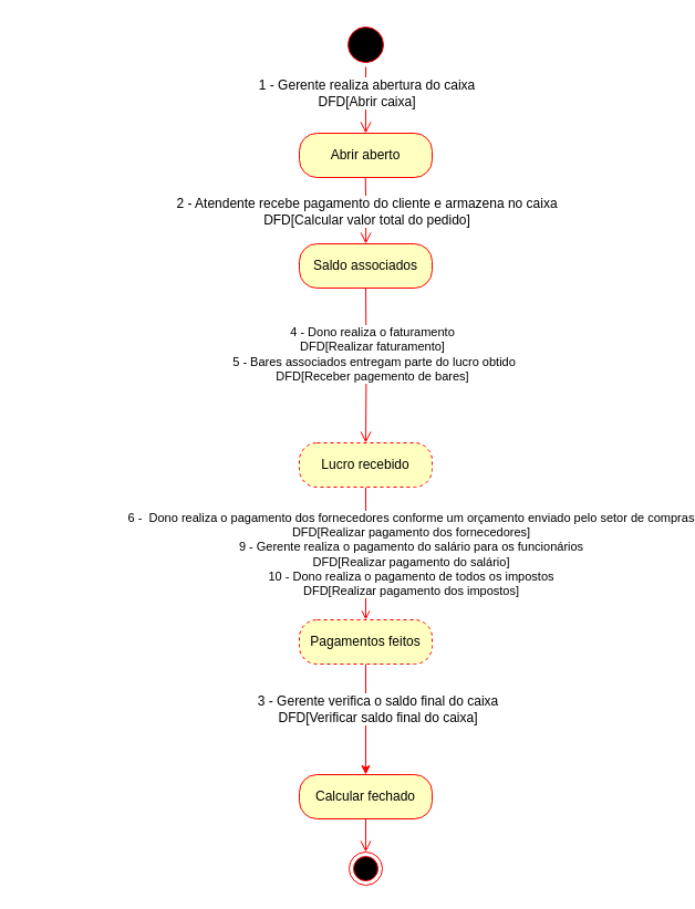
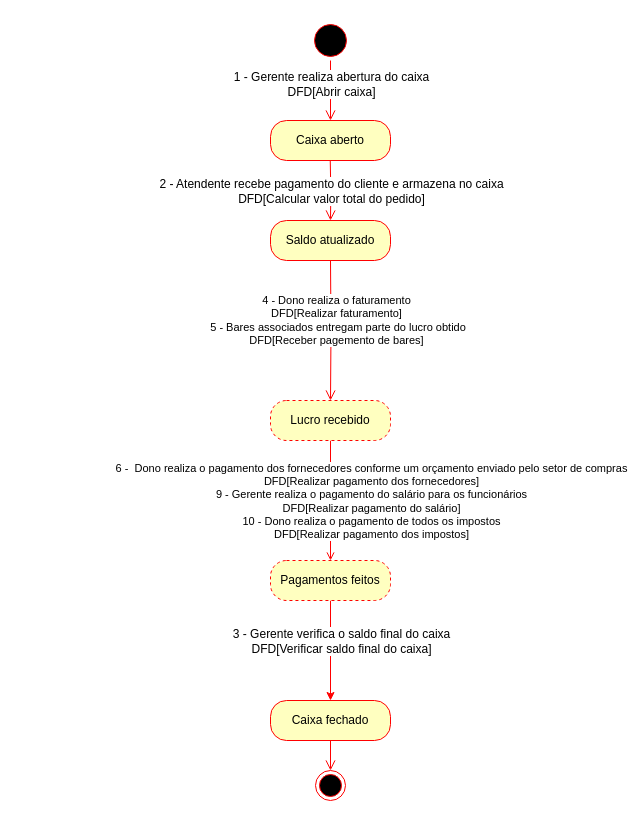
  <mxCell id="0" />
  <mxCell id="1" parent="0" />
  <mxCell id="2" value="" style="ellipse;html=1;shape=endState;fillColor=#000000;strokeColor=#ff0000;" parent="1" vertex="1"><mxGeometry x="315" y="770" width="30" height="30" as="geometry" /></mxCell>
  <mxCell id="3" value="" style="ellipse;html=1;shape=startState;fillColor=#000000;strokeColor=#ff0000;" parent="1" vertex="1"><mxGeometry x="310" y="20" width="40" height="40" as="geometry" /></mxCell>
  <mxCell id="4" value="" style="edgeStyle=orthogonalEdgeStyle;html=1;verticalAlign=bottom;endArrow=open;endSize=8;strokeColor=#ff0000;" parent="1" source="3" target="6" edge="1"><mxGeometry relative="1" as="geometry"><mxPoint x="325" y="130" as="targetPoint" /><Array as="points"><mxPoint x="330" y="130" /></Array></mxGeometry></mxCell>
  <mxCell id="5" value="1 -&amp;nbsp;Gerente realiza abertura do caixa&lt;br&gt;DFD[Abrir caixa]" style="text;html=1;align=center;verticalAlign=middle;resizable=0;points=[];labelBackgroundColor=#ffffff;" parent="4" vertex="1" connectable="0"><mxGeometry x="1" y="37" relative="1" as="geometry"><mxPoint x="-37" y="-37" as="offset" /></mxGeometry></mxCell>
- <mxCell id="6" value="Abrir aberto" style="rounded=1;whiteSpace=wrap;html=1;arcSize=40;fontColor=#000000;fillColor=#ffffc0;strokeColor=#ff0000;" parent="1" vertex="1"><mxGeometry x="270" y="120" width="120" height="40" as="geometry" /></mxCell>
+ <mxCell id="6" value="Caixa aberto" style="rounded=1;whiteSpace=wrap;html=1;arcSize=40;fontColor=#000000;fillColor=#ffffc0;strokeColor=#ff0000;" parent="1" vertex="1"><mxGeometry x="270" y="120" width="120" height="40" as="geometry" /></mxCell>
  <mxCell id="7" value="" style="edgeStyle=orthogonalEdgeStyle;html=1;verticalAlign=bottom;endArrow=open;endSize=8;strokeColor=#ff0000;entryX=0.5;entryY=0;entryDx=0;entryDy=0;" parent="1" target="8" edge="1"><mxGeometry relative="1" as="geometry"><mxPoint x="329.76" y="240" as="targetPoint" /><mxPoint x="329.76" y="160" as="sourcePoint" /><Array as="points" /></mxGeometry></mxCell>
- <mxCell id="8" value="Saldo associados" style="rounded=1;whiteSpace=wrap;html=1;arcSize=40;fontColor=#000000;fillColor=#ffffc0;strokeColor=#ff0000;" parent="1" vertex="1"><mxGeometry x="270" y="220" width="120" height="40" as="geometry" /></mxCell>
+ <mxCell id="8" value="Saldo atualizado" style="rounded=1;whiteSpace=wrap;html=1;arcSize=40;fontColor=#000000;fillColor=#ffffc0;strokeColor=#ff0000;" parent="1" vertex="1"><mxGeometry x="270" y="220" width="120" height="40" as="geometry" /></mxCell>
  <mxCell id="9" style="edgeStyle=orthogonalEdgeStyle;rounded=0;orthogonalLoop=1;jettySize=auto;html=1;exitX=0.5;exitY=1;exitDx=0;exitDy=0;fillColor=#f8cecc;strokeColor=#FF0000;endArrow=open;" parent="1" source="11" target="18" edge="1"><mxGeometry relative="1" as="geometry" /></mxCell>
  <mxCell id="10" value="6 -&amp;nbsp;&amp;nbsp;Dono realiza o pagamento dos fornecedores conforme um orçamento enviado pelo setor de compras&lt;br&gt;DFD[Realizar pagamento dos fornecedores]&lt;br&gt;9 -&amp;nbsp;Gerente realiza o pagamento do salário para os funcionários&lt;br&gt;DFD[Realizar pagamento do salário]&lt;br&gt;10 -&amp;nbsp;Dono realiza o pagamento de todos os impostos&lt;br&gt;DFD[Realizar pagamento dos impostos]" style="edgeLabel;html=1;align=center;verticalAlign=middle;resizable=0;points=[];" parent="9" vertex="1" connectable="0"><mxGeometry x="-0.3" relative="1" as="geometry"><mxPoint x="40" y="18" as="offset" /></mxGeometry></mxCell>
  <mxCell id="11" value="Lucro recebido" style="rounded=1;whiteSpace=wrap;html=1;arcSize=40;fontColor=#000000;fillColor=#ffffc0;strokeColor=#ff0000;dashed=1;" parent="1" vertex="1"><mxGeometry x="270" y="400" width="120" height="40" as="geometry" /></mxCell>
  <mxCell id="12" value="" style="edgeStyle=orthogonalEdgeStyle;html=1;verticalAlign=bottom;endArrow=open;endSize=8;strokeColor=#ff0000;entryX=0.5;entryY=0;entryDx=0;entryDy=0;" parent="1" target="11" edge="1"><mxGeometry relative="1" as="geometry"><mxPoint x="330.24" y="320" as="targetPoint" /><mxPoint x="330" y="260" as="sourcePoint" /><Array as="points" /></mxGeometry></mxCell>
  <mxCell id="13" value="&lt;div&gt;4 - Dono realiza o faturamento&lt;/div&gt;&lt;div&gt;DFD[Realizar faturamento]&lt;/div&gt;&lt;div&gt;&amp;nbsp;5 - Bares associados entregam parte do lucro obtido&lt;/div&gt;&lt;div&gt;DFD[Receber pagemento de bares]&lt;/div&gt;" style="edgeLabel;html=1;align=center;verticalAlign=middle;resizable=0;points=[];" parent="12" vertex="1" connectable="0"><mxGeometry x="-0.143" y="5" relative="1" as="geometry"><mxPoint as="offset" /></mxGeometry></mxCell>
- <mxCell id="14" value="Calcular fechado" style="rounded=1;whiteSpace=wrap;html=1;arcSize=40;fontColor=#000000;fillColor=#ffffc0;strokeColor=#ff0000;" parent="1" vertex="1"><mxGeometry x="270" y="700" width="120" height="40" as="geometry" /></mxCell>
+ <mxCell id="14" value="Caixa fechado" style="rounded=1;whiteSpace=wrap;html=1;arcSize=40;fontColor=#000000;fillColor=#ffffc0;strokeColor=#ff0000;" parent="1" vertex="1"><mxGeometry x="270" y="700" width="120" height="40" as="geometry" /></mxCell>
  <mxCell id="15" value="" style="edgeStyle=orthogonalEdgeStyle;html=1;verticalAlign=bottom;endArrow=open;endSize=8;strokeColor=#ff0000;" parent="1" edge="1"><mxGeometry relative="1" as="geometry"><mxPoint x="330" y="770" as="targetPoint" /><mxPoint x="330" y="740" as="sourcePoint" /><Array as="points"><mxPoint x="330" y="770" /></Array></mxGeometry></mxCell>
  <mxCell id="16" value="2 - Atendente recebe pagamento do cliente e armazena no caixa&lt;br&gt;DFD[Calcular valor total do pedido]" style="text;html=1;align=center;verticalAlign=middle;resizable=0;points=[];labelBackgroundColor=#ffffff;" parent="1" vertex="1" connectable="0"><mxGeometry x="330" y="190.003" as="geometry"><mxPoint as="offset" /></mxGeometry></mxCell>
  <mxCell id="17" style="edgeStyle=orthogonalEdgeStyle;rounded=0;orthogonalLoop=1;jettySize=auto;html=1;exitX=0.5;exitY=1;exitDx=0;exitDy=0;entryX=0.5;entryY=0;entryDx=0;entryDy=0;strokeColor=#FF0000;" parent="1" source="18" edge="1"><mxGeometry relative="1" as="geometry"><mxPoint x="330" y="700" as="targetPoint" /></mxGeometry></mxCell>
  <mxCell id="18" value="Pagamentos feitos" style="rounded=1;whiteSpace=wrap;html=1;arcSize=40;fontColor=#000000;fillColor=#ffffc0;strokeColor=#ff0000;dashed=1;" parent="1" vertex="1"><mxGeometry x="270" y="560" width="120" height="40" as="geometry" /></mxCell>
  <mxCell id="19" value="3 - Gerente verifica o saldo final do caixa&lt;br&gt;DFD[Verificar saldo final do caixa]" style="text;html=1;align=center;verticalAlign=middle;resizable=0;points=[];labelBackgroundColor=#ffffff;" parent="1" vertex="1" connectable="0"><mxGeometry x="20" y="650" as="geometry"><mxPoint x="320" y="-9.92" as="offset" /></mxGeometry></mxCell>
